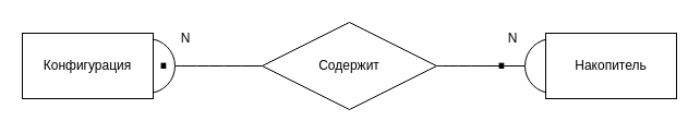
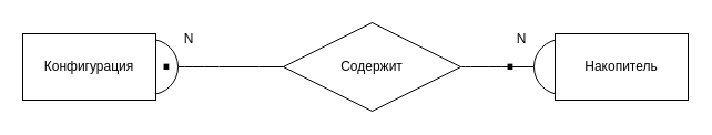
  <mxCell id="0" />
  <mxCell id="1" parent="0" />
  <mxCell id="2" value="" style="ellipse;whiteSpace=wrap;html=1;aspect=fixed;" parent="1" vertex="1"><mxGeometry x="110" y="35" width="50" height="50" as="geometry" /></mxCell>
- <mxCell id="3" value="Содержит" style="rhombus;whiteSpace=wrap;html=1;" parent="1" vertex="1"><mxGeometry x="240" y="20" width="160" height="80" as="geometry" /></mxCell>
+ <mxCell id="3" value="Содержит" style="rhombus;whiteSpace=wrap;html=1;" parent="1" vertex="1"><mxGeometry x="255" y="20" width="160" height="80" as="geometry" /></mxCell>
  <mxCell id="4" value="" style="endArrow=none;html=1;rounded=0;fontSize=12;startSize=8;endSize=8;curved=1;exitX=1;exitY=0.5;exitDx=0;exitDy=0;entryX=0;entryY=0.5;entryDx=0;entryDy=0;" parent="1" source="2" target="3" edge="1"><mxGeometry width="50" height="50" relative="1" as="geometry"><mxPoint x="200" y="30" as="sourcePoint" /><mxPoint x="320" y="20" as="targetPoint" /></mxGeometry></mxCell>
  <mxCell id="5" value="" style="endArrow=none;html=1;rounded=0;fontSize=12;startSize=8;endSize=8;curved=1;exitX=1;exitY=0.5;exitDx=0;exitDy=0;entryX=0;entryY=0.5;entryDx=0;entryDy=0;" parent="1" source="3" target="6" edge="1"><mxGeometry width="50" height="50" relative="1" as="geometry"><mxPoint x="400" y="59.58" as="sourcePoint" /><mxPoint x="320" y="200" as="targetPoint" /></mxGeometry></mxCell>
  <mxCell id="6" value="" style="ellipse;whiteSpace=wrap;html=1;aspect=fixed;" parent="1" vertex="1"><mxGeometry x="481" y="35" width="50" height="50" as="geometry" /></mxCell>
  <mxCell id="7" value="Накопитель" style="rounded=0;whiteSpace=wrap;html=1;labelBackgroundColor=none;gradientColor=none;" parent="1" vertex="1"><mxGeometry x="500" y="30" width="120" height="60" as="geometry" /></mxCell>
  <mxCell id="8" value="N" style="text;html=1;align=center;verticalAlign=middle;whiteSpace=wrap;rounded=0;" parent="1" vertex="1"><mxGeometry x="140" y="20" width="60" height="30" as="geometry" /></mxCell>
  <mxCell id="9" value="N" style="text;html=1;align=center;verticalAlign=middle;whiteSpace=wrap;rounded=0;" parent="1" vertex="1"><mxGeometry x="440" y="20" width="60" height="30" as="geometry" /></mxCell>
  <mxCell id="10" value="&lt;font style=&quot;font-size: 50px;&quot;&gt;.&lt;/font&gt;" style="text;html=1;align=center;verticalAlign=middle;whiteSpace=wrap;rounded=0;" parent="1" vertex="1"><mxGeometry x="430" y="30" width="60" height="30" as="geometry" /></mxCell>
  <mxCell id="11" value="&lt;font style=&quot;font-size: 50px;&quot;&gt;.&lt;/font&gt;" style="text;html=1;align=center;verticalAlign=middle;whiteSpace=wrap;rounded=0;" parent="1" vertex="1"><mxGeometry x="120" y="30" width="60" height="30" as="geometry" /></mxCell>
  <mxCell id="12" value="Конфигурация" style="rounded=0;whiteSpace=wrap;html=1;labelBackgroundColor=none;gradientColor=none;" parent="1" vertex="1"><mxGeometry x="20" y="30" width="120" height="60" as="geometry" /></mxCell>
